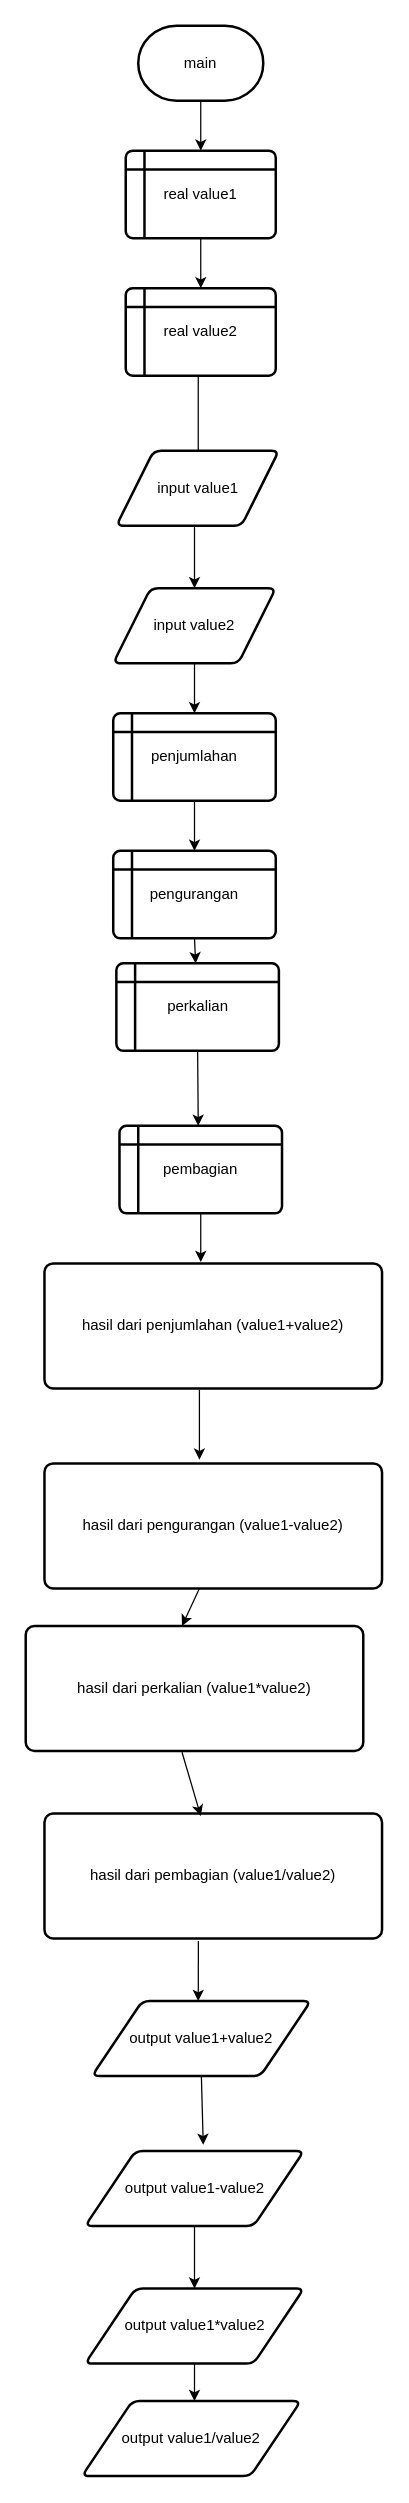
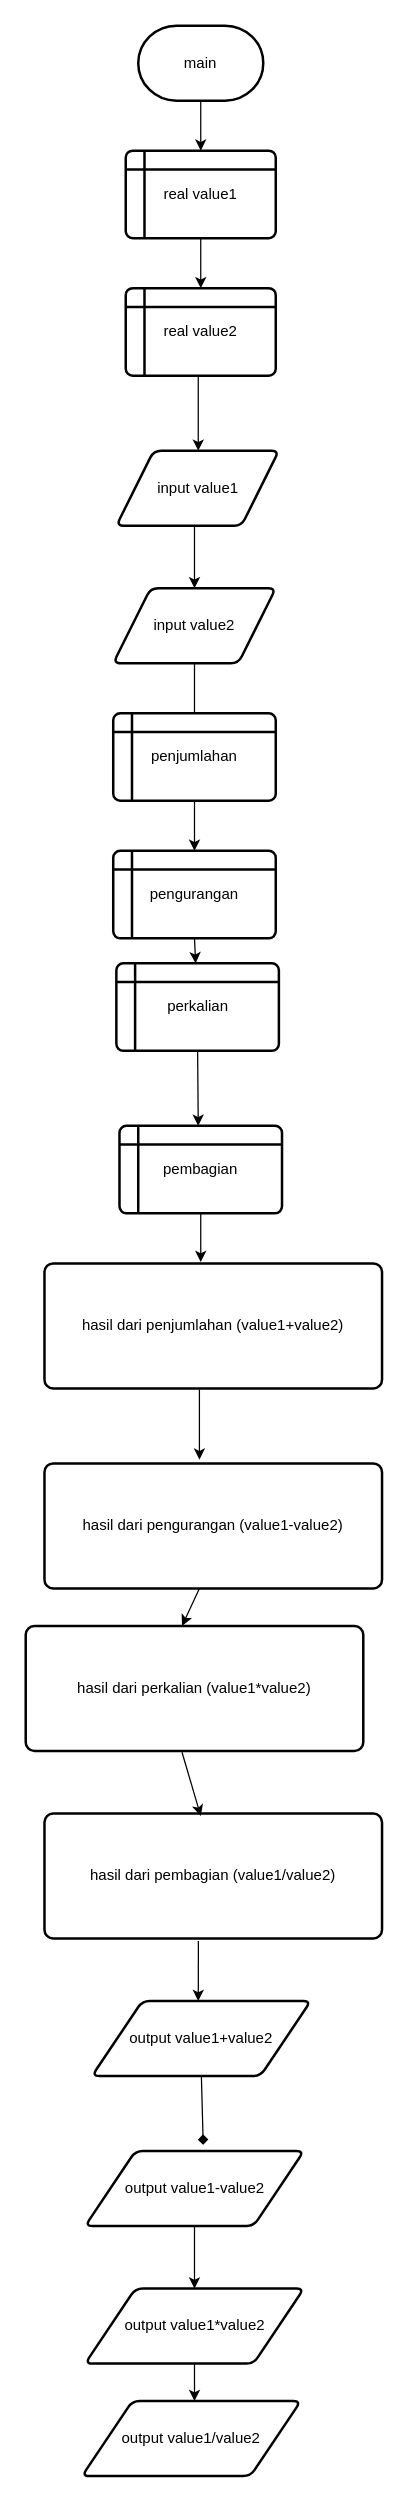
  <mxCell id="0" />
  <mxCell id="1" parent="0" />
  <mxCell id="2" value="main" style="strokeWidth=2;html=1;shape=mxgraph.flowchart.terminator;whiteSpace=wrap;" parent="1" vertex="1"><mxGeometry x="110" y="20" width="100" height="60" as="geometry" /></mxCell>
  <mxCell id="3" value="real value1" style="shape=internalStorage;whiteSpace=wrap;html=1;dx=15;dy=15;rounded=1;arcSize=8;strokeWidth=2;" parent="1" vertex="1"><mxGeometry x="100" y="120" width="120" height="70" as="geometry" /></mxCell>
- <mxCell id="4" value="" style="edgeStyle=orthogonalEdgeStyle;rounded=0;orthogonalLoop=1;jettySize=auto;html=1;endArrow=none;" parent="1" source="5" target="6" edge="1"><mxGeometry relative="1" as="geometry"><Array as="points"><mxPoint x="158" y="320" /><mxPoint x="158" y="320" /></Array></mxGeometry></mxCell>
+ <mxCell id="4" value="" style="edgeStyle=orthogonalEdgeStyle;rounded=0;orthogonalLoop=1;jettySize=auto;html=1;" parent="1" source="5" target="6" edge="1"><mxGeometry relative="1" as="geometry"><Array as="points"><mxPoint x="158" y="320" /><mxPoint x="158" y="320" /></Array></mxGeometry></mxCell>
  <mxCell id="5" value="real value2" style="shape=internalStorage;whiteSpace=wrap;html=1;dx=15;dy=15;rounded=1;arcSize=8;strokeWidth=2;" parent="1" vertex="1"><mxGeometry x="100" y="230" width="120" height="70" as="geometry" /></mxCell>
  <mxCell id="6" value="input value1" style="shape=parallelogram;html=1;strokeWidth=2;perimeter=parallelogramPerimeter;whiteSpace=wrap;rounded=1;arcSize=12;size=0.23;" parent="1" vertex="1"><mxGeometry x="92.5" y="360" width="130" height="60" as="geometry" /></mxCell>
  <mxCell id="7" value="penjumlahan" style="shape=internalStorage;whiteSpace=wrap;html=1;dx=15;dy=15;rounded=1;arcSize=8;strokeWidth=2;" parent="1" vertex="1"><mxGeometry x="90" y="570" width="130" height="70" as="geometry" /></mxCell>
  <mxCell id="8" value="pengurangan" style="shape=internalStorage;whiteSpace=wrap;html=1;dx=15;dy=15;rounded=1;arcSize=8;strokeWidth=2;" parent="1" vertex="1"><mxGeometry x="90" y="680" width="130" height="70" as="geometry" /></mxCell>
  <mxCell id="9" value="perkalian" style="shape=internalStorage;whiteSpace=wrap;html=1;dx=15;dy=15;rounded=1;arcSize=8;strokeWidth=2;" parent="1" vertex="1"><mxGeometry x="92.5" y="770" width="130" height="70" as="geometry" /></mxCell>
  <mxCell id="10" value="pembagian" style="shape=internalStorage;whiteSpace=wrap;html=1;dx=15;dy=15;rounded=1;arcSize=8;strokeWidth=2;" parent="1" vertex="1"><mxGeometry x="95" y="900" width="130" height="70" as="geometry" /></mxCell>
  <mxCell id="11" value="hasil dari penjumlahan (value1+value2)" style="rounded=1;whiteSpace=wrap;html=1;absoluteArcSize=1;arcSize=14;strokeWidth=2;" parent="1" vertex="1"><mxGeometry x="35" width="270" height="100" as="geometry" y="1010" /></mxCell>
  <mxCell id="12" value="hasil dari pengurangan (value1-value2)" style="rounded=1;whiteSpace=wrap;html=1;absoluteArcSize=1;arcSize=14;strokeWidth=2;" parent="1" vertex="1"><mxGeometry x="35" y="1170" width="270" height="100" as="geometry" /></mxCell>
  <mxCell id="13" value="hasil dari perkalian (value1*value2)" style="rounded=1;whiteSpace=wrap;html=1;absoluteArcSize=1;arcSize=14;strokeWidth=2;" parent="1" vertex="1"><mxGeometry x="20" y="1300" width="270" height="100" as="geometry" /></mxCell>
  <mxCell id="14" value="hasil dari pembagian (value1/value2)" style="rounded=1;whiteSpace=wrap;html=1;absoluteArcSize=1;arcSize=14;strokeWidth=2;" parent="1" vertex="1"><mxGeometry x="35" y="1450" width="270" height="100" as="geometry" /></mxCell>
  <mxCell id="15" value="output value1+value2" style="shape=parallelogram;html=1;strokeWidth=2;perimeter=parallelogramPerimeter;whiteSpace=wrap;rounded=1;arcSize=12;size=0.23;" parent="1" vertex="1"><mxGeometry x="73" y="1600" width="175" height="60" as="geometry" /></mxCell>
  <mxCell id="16" value="output value1-value2" style="shape=parallelogram;html=1;strokeWidth=2;perimeter=parallelogramPerimeter;whiteSpace=wrap;rounded=1;arcSize=12;size=0.23;" parent="1" vertex="1"><mxGeometry x="67.5" y="1720" width="175" height="60" as="geometry" /></mxCell>
  <mxCell id="17" value="output value1*value2" style="shape=parallelogram;html=1;strokeWidth=2;perimeter=parallelogramPerimeter;whiteSpace=wrap;rounded=1;arcSize=12;size=0.23;" parent="1" vertex="1"><mxGeometry x="67.5" y="1830" width="175" height="60" as="geometry" /></mxCell>
  <mxCell id="18" value="output value1/value2" style="shape=parallelogram;html=1;strokeWidth=2;perimeter=parallelogramPerimeter;whiteSpace=wrap;rounded=1;arcSize=12;size=0.23;" parent="1" vertex="1"><mxGeometry x="65" y="1920" width="175" height="60" as="geometry" /></mxCell>
  <mxCell id="19" value="" style="endArrow=classic;html=1;rounded=0;exitX=0.5;exitY=1;exitDx=0;exitDy=0;exitPerimeter=0;" parent="1" source="2" edge="1"><mxGeometry width="50" height="50" relative="1" as="geometry"><mxPoint x="125" y="130" as="sourcePoint" /><mxPoint x="160" y="120" as="targetPoint" /></mxGeometry></mxCell>
  <mxCell id="20" value="" style="endArrow=classic;html=1;rounded=0;exitX=0.5;exitY=1;exitDx=0;exitDy=0;" parent="1" source="3" edge="1"><mxGeometry width="50" height="50" relative="1" as="geometry"><mxPoint x="125" y="130" as="sourcePoint" /><mxPoint x="160" y="230" as="targetPoint" /></mxGeometry></mxCell>
  <mxCell id="21" value="" style="endArrow=classic;html=1;rounded=0;entryX=0.5;entryY=0;entryDx=0;entryDy=0;" parent="1" target="24" edge="1"><mxGeometry width="50" height="50" relative="1" as="geometry"><mxPoint x="155" y="420" as="sourcePoint" /><mxPoint x="175" y="340" as="targetPoint" /></mxGeometry></mxCell>
  <mxCell id="22" value="" style="endArrow=classic;html=1;rounded=0;" parent="1" source="24" edge="1"><mxGeometry width="50" height="50" relative="1" as="geometry"><mxPoint x="145" y="520" as="sourcePoint" /><mxPoint x="175" y="470" as="targetPoint" /></mxGeometry></mxCell>
  <mxCell id="23" value="" style="endArrow=classic;html=1;rounded=0;" parent="1" target="24" edge="1"><mxGeometry width="50" height="50" relative="1" as="geometry"><mxPoint x="145" y="520" as="sourcePoint" /><mxPoint x="175" y="470" as="targetPoint" /></mxGeometry></mxCell>
  <mxCell id="24" value="input value2" style="shape=parallelogram;html=1;strokeWidth=2;perimeter=parallelogramPerimeter;whiteSpace=wrap;rounded=1;arcSize=12;size=0.23;" parent="1" vertex="1"><mxGeometry x="90" y="470" width="130" height="60" as="geometry" /></mxCell>
- <mxCell id="25" value="" style="endArrow=classic;html=1;rounded=0;exitX=0.5;exitY=1;exitDx=0;exitDy=0;entryX=0.5;entryY=0;entryDx=0;entryDy=0;" parent="1" source="24" target="7" edge="1"><mxGeometry width="50" height="50" relative="1" as="geometry"><mxPoint x="125" y="520" as="sourcePoint" /><mxPoint x="175" y="470" as="targetPoint" /></mxGeometry></mxCell>
+ <mxCell id="25" value="" style="endArrow=none;html=1;rounded=0;exitX=0.5;exitY=1;exitDx=0;exitDy=0;entryX=0.5;entryY=0;entryDx=0;entryDy=0;" parent="1" source="24" target="7" edge="1"><mxGeometry width="50" height="50" relative="1" as="geometry"><mxPoint x="125" y="520" as="sourcePoint" /><mxPoint x="175" y="470" as="targetPoint" /></mxGeometry></mxCell>
  <mxCell id="26" value="" style="endArrow=classic;html=1;rounded=0;exitX=0.5;exitY=1;exitDx=0;exitDy=0;entryX=0.5;entryY=0;entryDx=0;entryDy=0;" parent="1" source="7" target="8" edge="1"><mxGeometry width="50" height="50" relative="1" as="geometry"><mxPoint x="125" y="610" as="sourcePoint" /><mxPoint x="175" y="560" as="targetPoint" /></mxGeometry></mxCell>
  <mxCell id="27" value="" style="endArrow=classic;html=1;rounded=0;exitX=0.5;exitY=1;exitDx=0;exitDy=0;" parent="1" source="8" target="9" edge="1"><mxGeometry width="50" height="50" relative="1" as="geometry"><mxPoint x="175" y="740" as="sourcePoint" /><mxPoint x="225" y="690" as="targetPoint" /></mxGeometry></mxCell>
  <mxCell id="28" value="" style="endArrow=classic;html=1;rounded=0;exitX=0.5;exitY=1;exitDx=0;exitDy=0;" parent="1" source="9" edge="1"><mxGeometry width="50" height="50" relative="1" as="geometry"><mxPoint x="175" y="870" as="sourcePoint" /><mxPoint x="158" y="900" as="targetPoint" /></mxGeometry></mxCell>
  <mxCell id="29" value="" style="endArrow=classic;html=1;rounded=0;exitX=0.5;exitY=1;exitDx=0;exitDy=0;entryX=0.463;entryY=-0.01;entryDx=0;entryDy=0;entryPerimeter=0;" parent="1" source="10" target="11" edge="1"><mxGeometry width="50" height="50" relative="1" as="geometry"><mxPoint x="175" y="970" as="sourcePoint" /><mxPoint x="225" y="920" as="targetPoint" /></mxGeometry></mxCell>
  <mxCell id="30" value="" style="endArrow=classic;html=1;rounded=0;exitX=0.459;exitY=1.01;exitDx=0;exitDy=0;exitPerimeter=0;entryX=0.459;entryY=-0.03;entryDx=0;entryDy=0;entryPerimeter=0;" parent="1" source="11" target="12" edge="1"><mxGeometry width="50" height="50" relative="1" as="geometry"><mxPoint x="175" y="1150" as="sourcePoint" /><mxPoint x="225" y="1100" as="targetPoint" /></mxGeometry></mxCell>
  <mxCell id="31" value="" style="endArrow=classic;html=1;rounded=0;exitX=0.459;exitY=1;exitDx=0;exitDy=0;exitPerimeter=0;entryX=0.463;entryY=0;entryDx=0;entryDy=0;entryPerimeter=0;" parent="1" source="12" target="13" edge="1"><mxGeometry width="50" height="50" relative="1" as="geometry"><mxPoint x="175" y="1300" as="sourcePoint" /><mxPoint x="225" y="1250" as="targetPoint" /></mxGeometry></mxCell>
  <mxCell id="32" value="" style="endArrow=classic;html=1;rounded=0;exitX=0.463;exitY=1.01;exitDx=0;exitDy=0;exitPerimeter=0;entryX=0.463;entryY=0.02;entryDx=0;entryDy=0;entryPerimeter=0;" parent="1" source="13" target="14" edge="1"><mxGeometry width="50" height="50" relative="1" as="geometry"><mxPoint x="170" y="1430" as="sourcePoint" /><mxPoint x="220" y="1380" as="targetPoint" /></mxGeometry></mxCell>
  <mxCell id="33" value="" style="endArrow=classic;html=1;rounded=0;exitX=0.456;exitY=1.02;exitDx=0;exitDy=0;exitPerimeter=0;" parent="1" source="14" edge="1"><mxGeometry width="50" height="50" relative="1" as="geometry"><mxPoint x="175" y="1610" as="sourcePoint" /><mxPoint x="158" y="1600" as="targetPoint" /></mxGeometry></mxCell>
- <mxCell id="34" value="" style="endArrow=classic;html=1;rounded=0;exitX=0.5;exitY=1;exitDx=0;exitDy=0;entryX=0.54;entryY=-0.083;entryDx=0;entryDy=0;entryPerimeter=0;" parent="1" source="15" target="16" edge="1"><mxGeometry width="50" height="50" relative="1" as="geometry"><mxPoint x="175" y="1820" as="sourcePoint" /><mxPoint x="225" y="1770" as="targetPoint" /></mxGeometry></mxCell>
+ <mxCell id="34" value="" style="endArrow=diamond;html=1;rounded=0;exitX=0.5;exitY=1;exitDx=0;exitDy=0;entryX=0.54;entryY=-0.083;entryDx=0;entryDy=0;entryPerimeter=0;" parent="1" source="15" target="16" edge="1"><mxGeometry width="50" height="50" relative="1" as="geometry"><mxPoint x="175" y="1820" as="sourcePoint" /><mxPoint x="225" y="1770" as="targetPoint" /></mxGeometry></mxCell>
  <mxCell id="35" value="" style="endArrow=classic;html=1;rounded=0;exitX=0.5;exitY=1;exitDx=0;exitDy=0;entryX=0.5;entryY=0;entryDx=0;entryDy=0;" parent="1" source="16" target="17" edge="1"><mxGeometry width="50" height="50" relative="1" as="geometry"><mxPoint x="175" y="1820" as="sourcePoint" /><mxPoint x="175" y="1820" as="targetPoint" /></mxGeometry></mxCell>
  <mxCell id="36" value="" style="endArrow=classic;html=1;rounded=0;exitX=0.5;exitY=1;exitDx=0;exitDy=0;" parent="1" source="17" edge="1"><mxGeometry width="50" height="50" relative="1" as="geometry"><mxPoint x="175" y="1910" as="sourcePoint" /><mxPoint x="155" y="1920" as="targetPoint" /></mxGeometry></mxCell>
